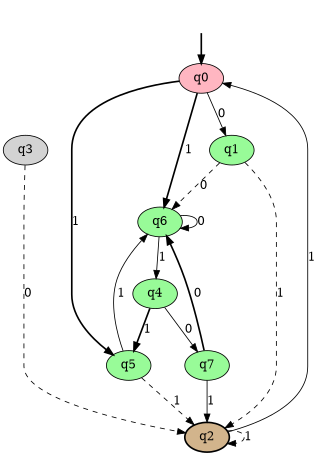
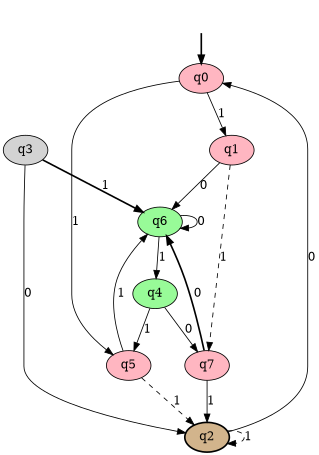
  digraph {
    rankdir=TB
    node [style=filled fillcolor=lightpink]
    edge [style=solid]
    _invisible [style=invis fillcolor=""]
    q0
-   q1 [fillcolor=palegreen]
-   q5 [fillcolor=palegreen]
+   q1
+   q5
    q2 [fillcolor=tan penwidth=2]
    q6 [fillcolor=palegreen]
    q4 [fillcolor=palegreen]
    q3 [fillcolor=lightgrey]
-   q7 [fillcolor=palegreen]
+   q7
    _invisible -> q0 [style=bold]
-   q0 -> q1 [label=0]
-   q0 -> q5 [label=1 style=bold]
-   q1 -> q2 [label=1 style=dashed]
-   q1 -> q6 [label=0 style=dashed]
+   q0 -> q1 [label=1]
+   q0 -> q5 [label=1]
+   q1 -> q7 [label=1 style=dashed]
+   q1 -> q6 [label=0]
    q5 -> q2 [label=1 style=dashed]
    q5 -> q6 [label=1]
-   q2 -> q0 [label=1]
+   q2 -> q0 [label=0]
    q2 -> q2 [label=1 style=dashed]
    q6 -> q6 [label=0]
    q6 -> q4 [label=1]
-   q4 -> q5 [label=1 style=bold]
+   q4 -> q5 [label=1]
    q4 -> q7 [label=0]
-   q3 -> q2 [label=0 style=dashed]
-   q0 -> q6 [label=1 style=bold]
+   q3 -> q2 [label=0]
+   q3 -> q6 [label=1 style=bold]
    q7 -> q2 [label=1]
    q7 -> q6 [label=0 style=bold]
  }
